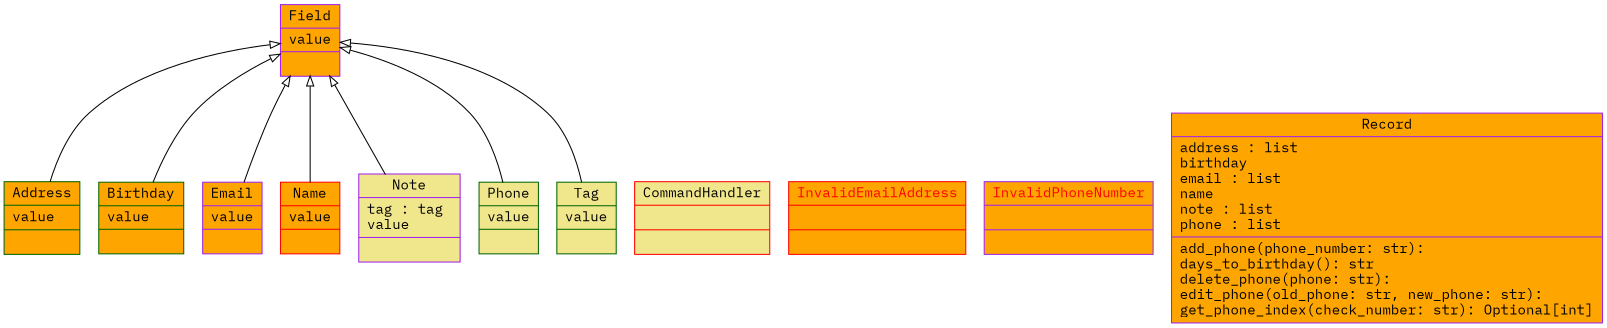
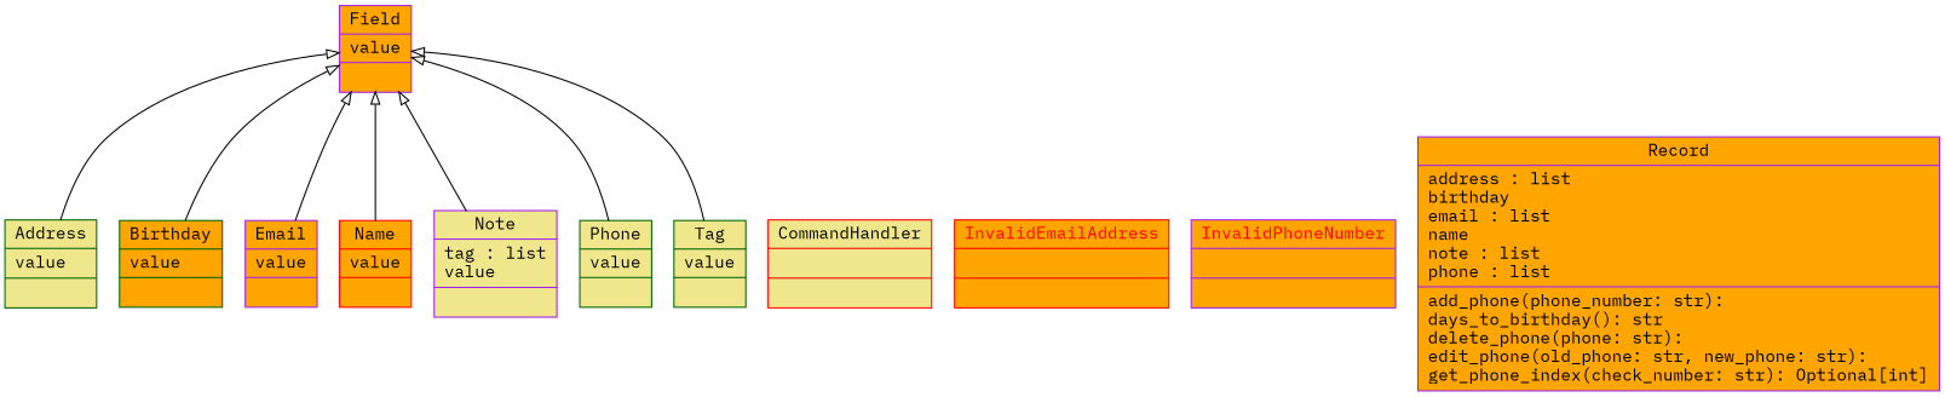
  digraph {
    fontname="IBM Plex Mono"
    rankdir=BT
    node [color=purple fillcolor=orange fontcolor=black fontname="IBM Plex Mono" shape=record style="solid,filled"]
    edge [arrowhead=empty arrowtail=none fontname="IBM Plex Mono" style=solid]
-   n1 [color=darkgreen label="{Address|value\l|}"]
+   n1 [color=darkgreen fillcolor=khaki label="{Address|value\l|}"]
    n2 [label="{Field|value\l|}"]
    n3 [color=darkgreen label="{Birthday|value\l|}"]
    n4 [color=red fillcolor=khaki label="{CommandHandler|\l|}"]
    n5 [label="{Email|value\l|}"]
    n6 [color=red fontcolor=red label="{InvalidEmailAddress|\l|}"]
    n7 [fontcolor=red label="{InvalidPhoneNumber|\l|}"]
    n8 [color=red label="{Name|value\l|}"]
-   n9 [fillcolor=khaki label="{Note|tag : tag\lvalue\l|}"]
+   n9 [fillcolor=khaki label="{Note|tag : list\lvalue\l|}"]
    n10 [color=darkgreen fillcolor=khaki label="{Phone|value\l|}"]
    n11 [label="{Record|address : list\lbirthday\lemail : list\lname\lnote : list\lphone : list\l|add_phone(phone_number: str): \ldays_to_birthday(): str\ldelete_phone(phone: str): \ledit_phone(old_phone: str, new_phone: str): \lget_phone_index(check_number: str): Optional[int]\l}"]
    n12 [color=darkgreen fillcolor=khaki label="{Tag|value\l|}"]
    n1 -> n2
    n3 -> n2
    n5 -> n2
    n8 -> n2
    n9 -> n2
    n10 -> n2
    n12 -> n2
  }
